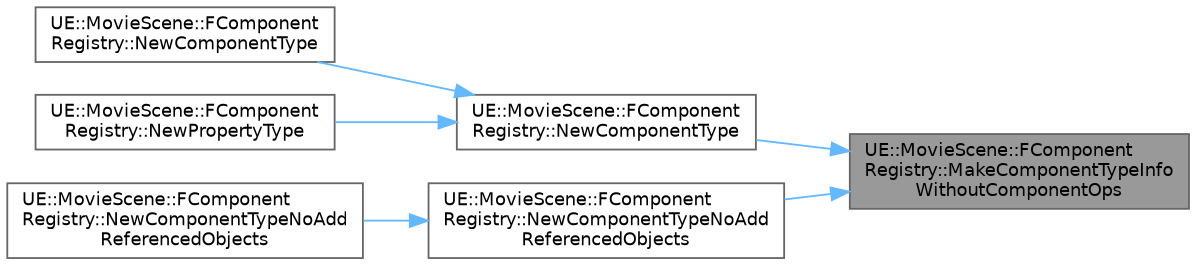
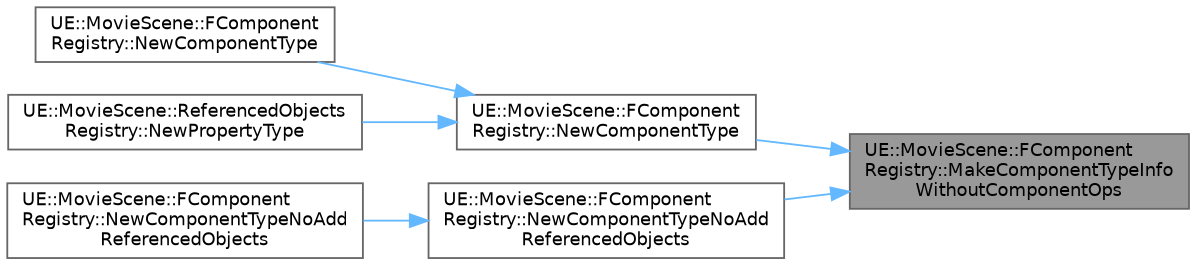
  digraph {
    rankdir=RL
    node [color=grey40 fillcolor=white fontname=Helvetica fontsize=10 shape=box style=filled]
    edge [color=steelblue1 dir=back fontname=Helvetica fontsize=10 labelfontname=Helvetica labelfontsize=10 style=solid]
    n1 [color=gray40 fillcolor=grey60 fontcolor=black height=0.2 label="UE::MovieScene::FComponent\lRegistry::MakeComponentTypeInfo\lWithoutComponentOps" width=0.4]
    n2 [height=0.2 label="UE::MovieScene::FComponent\lRegistry::NewComponentType" width=0.4]
    n3 [height=0.2 label="UE::MovieScene::FComponent\lRegistry::NewComponentTypeNoAdd\lReferencedObjects" width=0.4]
    n4 [height=0.2 label="UE::MovieScene::FComponent\lRegistry::NewComponentType" width=0.4]
-   n5 [height=0.2 label="UE::MovieScene::FComponent\lRegistry::NewPropertyType" width=0.4]
+   n5 [height=0.2 label="UE::MovieScene::ReferencedObjects\lRegistry::NewPropertyType" width=0.4]
    n6 [height=0.2 label="UE::MovieScene::FComponent\lRegistry::NewComponentTypeNoAdd\lReferencedObjects" width=0.4]
    n1 -> n2
    n1 -> n3
    n2 -> n4
    n2 -> n5
    n3 -> n6
  }
